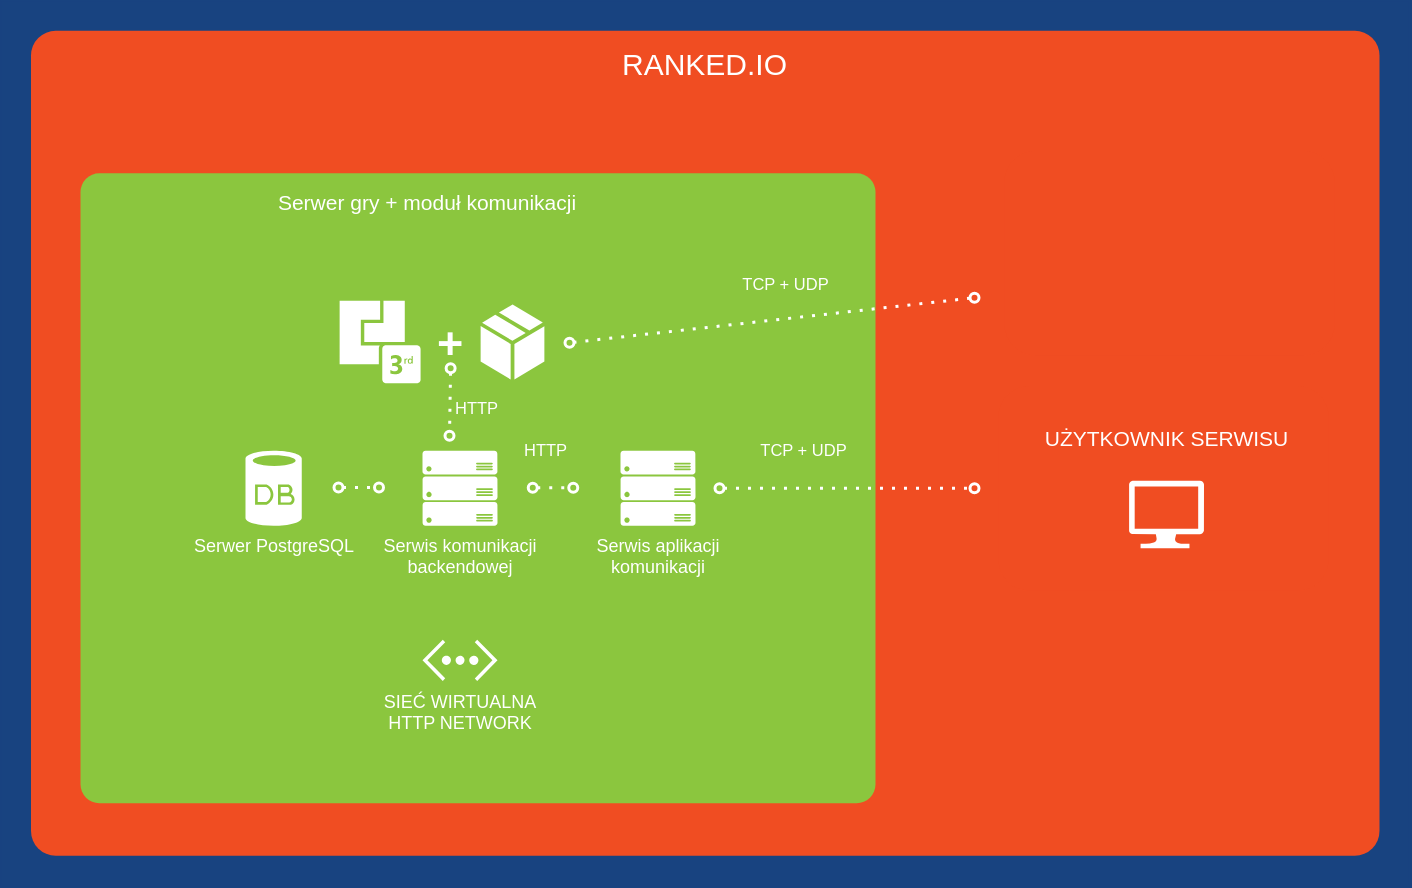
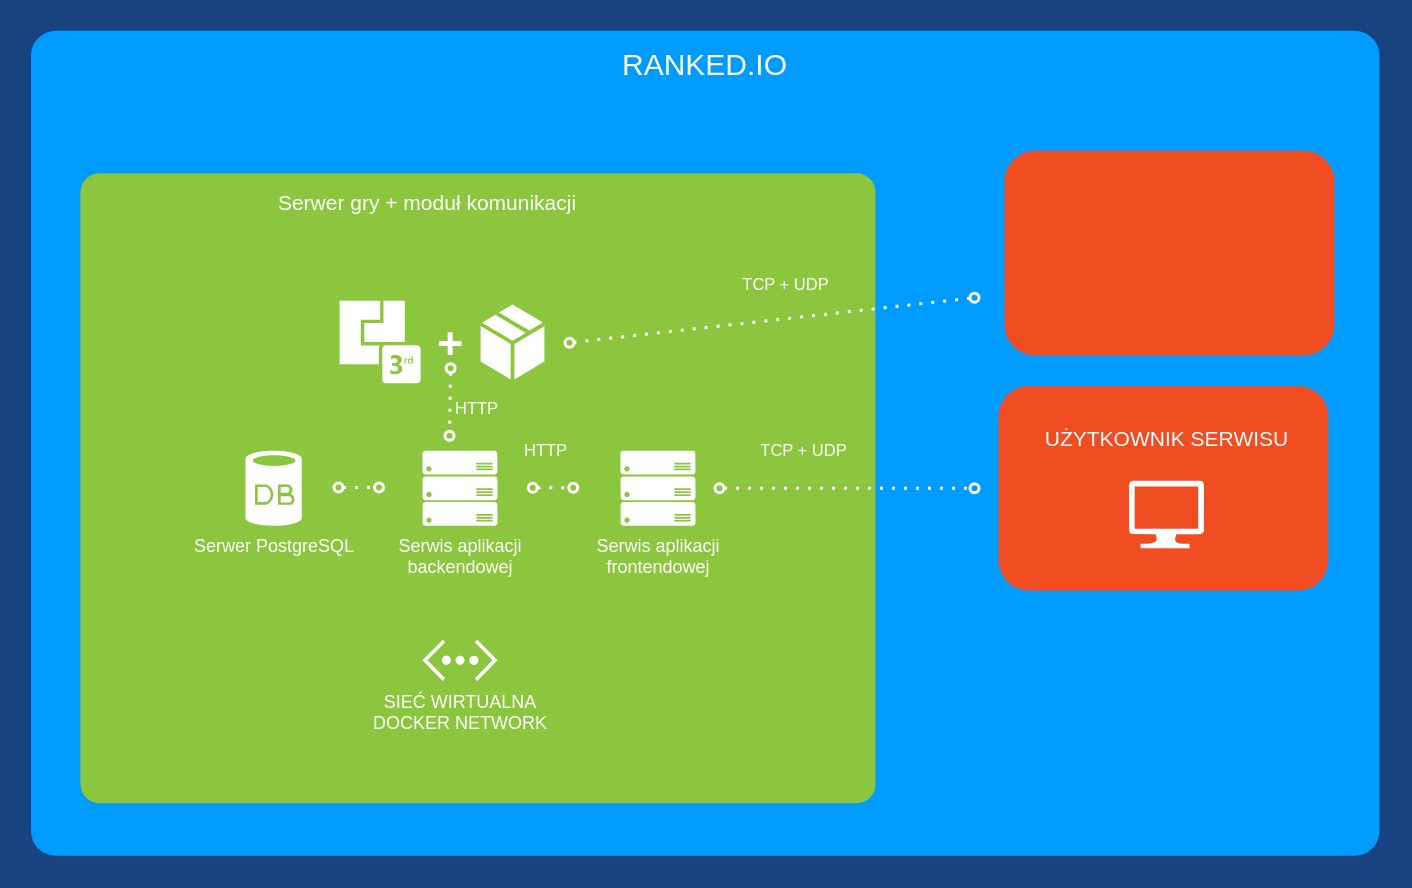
  <mxCell id="0" style=";html=1;" />
  <mxCell id="1" style=";html=1;" parent="0" />
- <mxCell id="2" value="RANKED.IO&lt;br&gt;" style="whiteSpace=wrap;html=1;rounded=1;shadow=0;strokeColor=none;strokeWidth=2;fillColor=#f04d22;fontSize=20;fontColor=#FFFFFF;align=center;arcSize=3;verticalAlign=top;spacingTop=4;" parent="1" vertex="1"><mxGeometry x="20" y="20" width="899" height="550" as="geometry" /></mxCell>
+ <mxCell id="2" value="RANKED.IO&lt;br&gt;" style="whiteSpace=wrap;html=1;rounded=1;shadow=0;strokeColor=none;strokeWidth=2;fillColor=#009BFF;fontSize=20;fontColor=#FFFFFF;align=center;arcSize=3;verticalAlign=top;spacingTop=4;" parent="1" vertex="1"><mxGeometry x="20" y="20" width="899" height="550" as="geometry" /></mxCell>
  <mxCell id="3" value="" style="rounded=1;whiteSpace=wrap;html=1;shadow=0;strokeWidth=2;fillColor=#8BC63E;fontSize=12;fontColor=#000000;align=center;strokeColor=none;arcSize=3;" parent="1" vertex="1"><mxGeometry x="53" y="115" width="530" height="420" as="geometry" /></mxCell>
  <mxCell id="4" value="" style="rounded=1;whiteSpace=wrap;html=1;strokeColor=none;rotation=0;fillColor=#F04D22;" vertex="1" parent="1"><mxGeometry x="669" y="100" width="220" height="136.5" as="geometry" /></mxCell>
  <mxCell id="5" value="&lt;font color=&quot;#ffffff&quot;&gt;Serwer&amp;nbsp;PostgreSQL&lt;/font&gt;" style="verticalLabelPosition=bottom;html=1;verticalAlign=top;align=center;strokeColor=none;shape=mxgraph.azure.database;rounded=1;" vertex="1" parent="1"><mxGeometry x="163" y="300" width="37.5" height="50" as="geometry" /></mxCell>
- <mxCell id="6" value="&lt;font color=&quot;#ffffff&quot;&gt;SIEĆ WIRTUALNA&lt;br&gt;HTTP NETWORK&lt;br&gt;&lt;br&gt;&lt;/font&gt;" style="verticalLabelPosition=bottom;html=1;verticalAlign=top;align=center;strokeColor=none;shape=mxgraph.azure.virtual_network;pointerEvents=1;rounded=1;fillColor=#FFFFFF;" vertex="1" parent="1"><mxGeometry x="281" y="426" width="50" height="27.5" as="geometry" /></mxCell>
- <mxCell id="7" value="&lt;font color=&quot;#ffffff&quot;&gt;Serwis komunikacji&lt;br&gt;backendowej&lt;br&gt;&lt;br&gt;&lt;/font&gt;" style="verticalLabelPosition=bottom;html=1;verticalAlign=top;align=center;strokeColor=none;shape=mxgraph.azure.server_rack;rounded=1;fillColor=#FFFFFF;" vertex="1" parent="1"><mxGeometry x="281" y="300" width="50" height="50" as="geometry" /></mxCell>
- <mxCell id="8" value="&lt;font color=&quot;#ffffff&quot;&gt;Serwis aplikacji&lt;br&gt;komunikacji&lt;br&gt;&lt;br&gt;&lt;/font&gt;" style="verticalLabelPosition=bottom;html=1;verticalAlign=top;align=center;strokeColor=none;shape=mxgraph.azure.server_rack;rounded=1;fillColor=#FFFFFF;" vertex="1" parent="1"><mxGeometry x="413" y="300" width="50" height="50" as="geometry" /></mxCell>
+ <mxCell id="6" value="&lt;font color=&quot;#ffffff&quot;&gt;SIEĆ WIRTUALNA&lt;br&gt;DOCKER NETWORK&lt;br&gt;&lt;br&gt;&lt;/font&gt;" style="verticalLabelPosition=bottom;html=1;verticalAlign=top;align=center;strokeColor=none;shape=mxgraph.azure.virtual_network;pointerEvents=1;rounded=1;fillColor=#FFFFFF;" vertex="1" parent="1"><mxGeometry x="281" y="426" width="50" height="27.5" as="geometry" /></mxCell>
+ <mxCell id="7" value="&lt;font color=&quot;#ffffff&quot;&gt;Serwis aplikacji&lt;br&gt;backendowej&lt;br&gt;&lt;br&gt;&lt;/font&gt;" style="verticalLabelPosition=bottom;html=1;verticalAlign=top;align=center;strokeColor=none;shape=mxgraph.azure.server_rack;rounded=1;fillColor=#FFFFFF;" vertex="1" parent="1"><mxGeometry x="281" y="300" width="50" height="50" as="geometry" /></mxCell>
+ <mxCell id="8" value="&lt;font color=&quot;#ffffff&quot;&gt;Serwis aplikacji&lt;br&gt;frontendowej&lt;br&gt;&lt;br&gt;&lt;/font&gt;" style="verticalLabelPosition=bottom;html=1;verticalAlign=top;align=center;strokeColor=none;shape=mxgraph.azure.server_rack;rounded=1;fillColor=#FFFFFF;" vertex="1" parent="1"><mxGeometry x="413" y="300" width="50" height="50" as="geometry" /></mxCell>
  <mxCell id="9" value="&lt;font style=&quot;font-size: 14px&quot;&gt;&lt;br&gt;&lt;/font&gt;" style="shadow=0;html=1;strokeColor=none;fillColor=#FFFFFF;labelPosition=center;verticalLabelPosition=top;verticalAlign=bottom;shape=mxgraph.office.communications.3rd_party_integration;rounded=0;fontSize=10;fontColor=#FFFFFF;align=center;" vertex="1" parent="1"><mxGeometry x="225.75" y="200" width="54" height="55" as="geometry" /></mxCell>
  <mxCell id="10" value="+" style="text;html=1;strokeColor=none;fillColor=none;align=center;verticalAlign=middle;whiteSpace=wrap;rounded=1;shadow=0;fontSize=30;fontColor=#FFFFFF;fontStyle=1" vertex="1" parent="1"><mxGeometry x="279.75" y="210" width="40" height="35" as="geometry" /></mxCell>
  <mxCell id="11" value="" style="verticalLabelPosition=bottom;html=1;verticalAlign=top;align=center;strokeColor=none;shape=mxgraph.azure.cloud_service_package_file;rounded=1;fillColor=#FFFFFF;" vertex="1" parent="1"><mxGeometry x="319.75" y="202.5" width="42.5" height="50" as="geometry" /></mxCell>
  <mxCell id="12" value="" style="endArrow=oval;dashed=1;html=1;dashPattern=1 3;strokeWidth=2;endFill=0;strokeColor=#FFFFFF;startArrow=oval;startFill=0;" edge="1" parent="1"><mxGeometry width="50" height="50" relative="1" as="geometry"><mxPoint x="225" y="324.5" as="sourcePoint" /><mxPoint x="252" y="324.5" as="targetPoint" /></mxGeometry></mxCell>
  <mxCell id="13" value="" style="endArrow=oval;dashed=1;html=1;dashPattern=1 3;strokeWidth=2;endFill=0;strokeColor=#FFFFFF;startArrow=oval;startFill=0;" edge="1" parent="1"><mxGeometry width="50" height="50" relative="1" as="geometry"><mxPoint x="354.5" y="324.66" as="sourcePoint" /><mxPoint x="381.5" y="324.66" as="targetPoint" /></mxGeometry></mxCell>
  <mxCell id="14" value="" style="endArrow=oval;dashed=1;html=1;dashPattern=1 3;strokeWidth=2;endFill=0;strokeColor=#FFFFFF;exitX=0.5;exitY=1;exitDx=0;exitDy=0;startArrow=oval;startFill=0;" edge="1" parent="1" source="10"><mxGeometry width="50" height="50" relative="1" as="geometry"><mxPoint x="305.5" y="269" as="sourcePoint" /><mxPoint x="299" y="290" as="targetPoint" /></mxGeometry></mxCell>
  <mxCell id="15" value="&lt;font color=&quot;#ffffff&quot;&gt;&lt;span style=&quot;font-size: 14px&quot;&gt;Serwer gry + moduł komunikacji&lt;br&gt;&lt;br&gt;&lt;/span&gt;&lt;/font&gt;" style="text;html=1;strokeColor=none;fillColor=none;align=center;verticalAlign=middle;whiteSpace=wrap;rounded=0;" vertex="1" parent="1"><mxGeometry x="177.25" y="133" width="215" height="20" as="geometry" /></mxCell>
  <mxCell id="16" value="" style="rounded=1;whiteSpace=wrap;html=1;strokeColor=none;rotation=0;fillColor=#F04D22;" vertex="1" parent="1"><mxGeometry x="665" y="256.75" width="220" height="136.5" as="geometry" /></mxCell>
  <mxCell id="17" value="&lt;font style=&quot;font-size: 14px&quot;&gt;&lt;font color=&quot;#ffffff&quot;&gt;UŻYTKOWNIK SERWISU&lt;br&gt;&lt;/font&gt;&lt;br&gt;&lt;/font&gt;" style="verticalLabelPosition=top;html=1;verticalAlign=bottom;shape=mxgraph.azure.computer;rounded=0;shadow=0;fontSize=10;align=center;labelPosition=center;strokeColor=none;fillColor=#FFFFFF;" vertex="1" parent="1"><mxGeometry x="752" y="320" width="50" height="45" as="geometry" /></mxCell>
  <mxCell id="18" value="" style="endArrow=oval;dashed=1;html=1;dashPattern=1 3;strokeWidth=2;endFill=0;strokeColor=#FFFFFF;startArrow=oval;startFill=0;" edge="1" parent="1"><mxGeometry width="50" height="50" relative="1" as="geometry"><mxPoint x="649" y="198" as="sourcePoint" /><mxPoint x="379" y="228" as="targetPoint" /></mxGeometry></mxCell>
  <mxCell id="19" value="TCP + UDP" style="edgeLabel;html=1;align=center;verticalAlign=middle;resizable=0;points=[];labelBackgroundColor=none;fontColor=#FFFFFF;" vertex="1" connectable="0" parent="18"><mxGeometry x="-0.177" y="2" relative="1" as="geometry"><mxPoint x="-15" y="-24" as="offset" /></mxGeometry></mxCell>
  <mxCell id="20" value="HTTP" style="edgeLabel;html=1;align=center;verticalAlign=middle;resizable=0;points=[];labelBackgroundColor=none;fontColor=#FFFFFF;" vertex="1" connectable="0" parent="1"><mxGeometry x="362.247" y="299.999" as="geometry" /></mxCell>
  <mxCell id="21" value="" style="endArrow=oval;dashed=1;html=1;dashPattern=1 3;strokeWidth=2;endFill=0;strokeColor=#FFFFFF;startArrow=oval;startFill=0;" edge="1" parent="1"><mxGeometry width="50" height="50" relative="1" as="geometry"><mxPoint x="479" y="325" as="sourcePoint" /><mxPoint x="649" y="325" as="targetPoint" /></mxGeometry></mxCell>
  <mxCell id="22" value="TCP + UDP" style="edgeLabel;html=1;align=center;verticalAlign=middle;resizable=0;points=[];labelBackgroundColor=none;fontColor=#FFFFFF;" vertex="1" connectable="0" parent="21"><mxGeometry x="-0.177" y="2" relative="1" as="geometry"><mxPoint x="-15" y="-24" as="offset" /></mxGeometry></mxCell>
  <mxCell id="23" value="HTTP" style="edgeLabel;html=1;align=center;verticalAlign=middle;resizable=0;points=[];labelBackgroundColor=none;fontColor=#FFFFFF;" vertex="1" connectable="0" parent="1"><mxGeometry x="378.997" y="309.999" as="geometry"><mxPoint x="-62" y="-38" as="offset" /></mxGeometry></mxCell>
